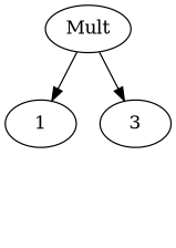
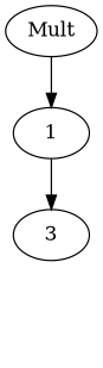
  digraph {
    n1 [label=1]
    n2 [label=3]
    c [style=invis]
    n4 [label=Mult]
    n2 -> c [style=invis]
    n4 -> n1
-   n4 -> n2
+   n1 -> n2
  }
